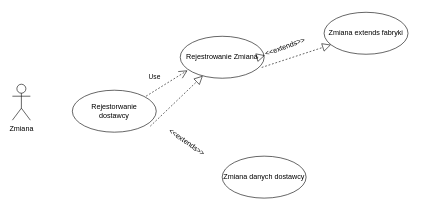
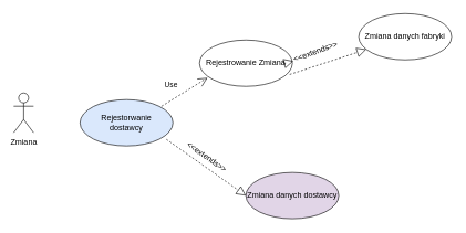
  <mxCell id="0" />
  <mxCell id="1" parent="0" />
  <mxCell id="2" value="&lt;div&gt;Zmiana&lt;/div&gt;&lt;div&gt;&lt;br&gt;&lt;/div&gt;" style="shape=umlActor;verticalLabelPosition=bottom;labelBackgroundColor=#ffffff;verticalAlign=top;html=1;" vertex="1" parent="1"><mxGeometry x="20" y="140" width="30" height="60" as="geometry" /></mxCell>
- <mxCell id="3" value="&lt;div&gt;Rejestorwanie &lt;br&gt;&lt;/div&gt;&lt;div&gt;dostawcy&lt;/div&gt;" style="ellipse;whiteSpace=wrap;html=1;" vertex="1" parent="1"><mxGeometry x="120" y="150" width="140" height="70" as="geometry" /></mxCell>
+ <mxCell id="3" value="&lt;div&gt;Rejestorwanie &lt;br&gt;&lt;/div&gt;&lt;div&gt;dostawcy&lt;/div&gt;" style="ellipse;whiteSpace=wrap;html=1;fillColor=#dae8fc;" vertex="1" parent="1"><mxGeometry x="120" y="150" width="140" height="70" as="geometry" /></mxCell>
  <mxCell id="4" value="&lt;div&gt;Rejestrowanie Zmiana&lt;/div&gt;" style="ellipse;whiteSpace=wrap;html=1;" vertex="1" parent="1"><mxGeometry x="300" y="60" width="140" height="70" as="geometry" /></mxCell>
  <mxCell id="5" value="Use" style="endArrow=open;endSize=12;dashed=1;html=1;entryX=0.086;entryY=0.814;entryDx=0;entryDy=0;entryPerimeter=0;" edge="1" parent="1" target="4"><mxGeometry x="-0.287" y="20" width="160" relative="1" as="geometry"><mxPoint x="243" y="160" as="sourcePoint" /><mxPoint x="403" y="160" as="targetPoint" /><mxPoint as="offset" /></mxGeometry></mxCell>
- <mxCell id="6" value="&lt;div&gt;Zmiana danych dostawcy&lt;/div&gt;" style="ellipse;whiteSpace=wrap;html=1;" vertex="1" parent="1"><mxGeometry x="370" y="260" width="140" height="70" as="geometry" /></mxCell>
- <mxCell id="7" value="&lt;div&gt;Zmiana extends fabryki&lt;/div&gt;" style="ellipse;whiteSpace=wrap;html=1;" vertex="1" parent="1"><mxGeometry x="540" y="20" width="140" height="70" as="geometry" /></mxCell>
- <mxCell id="8" value="" style="endArrow=block;dashed=1;endFill=0;endSize=12;html=1;exitX=0.929;exitY=0.857;exitDx=0;exitDy=0;exitPerimeter=0;" edge="1" parent="1" source="3" target="4"><mxGeometry width="160" relative="1" as="geometry"><mxPoint x="160" y="280" as="sourcePoint" /><mxPoint x="320" y="280" as="targetPoint" /></mxGeometry></mxCell>
+ <mxCell id="6" value="&lt;div&gt;Zmiana danych dostawcy&lt;/div&gt;" style="ellipse;whiteSpace=wrap;html=1;fillColor=#e1d5e7;" vertex="1" parent="1"><mxGeometry x="370" y="260" width="140" height="70" as="geometry" /></mxCell>
+ <mxCell id="7" value="&lt;div&gt;Zmiana danych fabryki&lt;/div&gt;" style="ellipse;whiteSpace=wrap;html=1;" vertex="1" parent="1"><mxGeometry x="540" y="20" width="140" height="70" as="geometry" /></mxCell>
+ <mxCell id="8" value="" style="endArrow=block;dashed=1;endFill=0;endSize=12;html=1;entryX=0;entryY=0.5;entryDx=0;entryDy=0;exitX=0.929;exitY=0.857;exitDx=0;exitDy=0;exitPerimeter=0;" edge="1" parent="1" source="3" target="6"><mxGeometry width="160" relative="1" as="geometry"><mxPoint x="160" y="280" as="sourcePoint" /><mxPoint x="320" y="280" as="targetPoint" /></mxGeometry></mxCell>
  <mxCell id="9" value="&lt;div&gt;&amp;lt;&amp;lt;extends&amp;gt;&amp;gt;&lt;/div&gt;&lt;div&gt;&lt;br&gt;&lt;/div&gt;" style="text;html=1;resizable=0;points=[];autosize=1;align=left;verticalAlign=top;spacingTop=-4;rotation=35;" vertex="1" parent="1"><mxGeometry x="270" y="230" width="90" height="30" as="geometry" /></mxCell>
  <mxCell id="10" value="&lt;div&gt;&amp;lt;&amp;lt;extends&amp;gt;&amp;gt;&lt;/div&gt;&lt;div&gt;&lt;br&gt;&lt;/div&gt;" style="text;html=1;resizable=0;points=[];autosize=1;align=left;verticalAlign=top;spacingTop=-4;rotation=-20;" vertex="1" parent="1"><mxGeometry x="440" y="65" width="90" height="30" as="geometry" /></mxCell>
  <mxCell id="11" value="" style="endArrow=block;dashed=1;endFill=0;endSize=12;html=1;exitX=0.929;exitY=0.857;exitDx=0;exitDy=0;exitPerimeter=0;" edge="1" parent="1" target="10"><mxGeometry width="160" relative="1" as="geometry"><mxPoint x="430.06" y="94.99" as="sourcePoint" /><mxPoint x="545.828" y="68.982" as="targetPoint" /></mxGeometry></mxCell>
  <mxCell id="12" value="" style="endArrow=block;dashed=1;endFill=0;endSize=12;html=1;exitX=0.971;exitY=0.743;exitDx=0;exitDy=0;exitPerimeter=0;" edge="1" parent="1" source="4" target="7"><mxGeometry width="160" relative="1" as="geometry"><mxPoint x="430.06" y="94.99" as="sourcePoint" /><mxPoint x="550" y="180" as="targetPoint" /><Array as="points" /></mxGeometry></mxCell>
